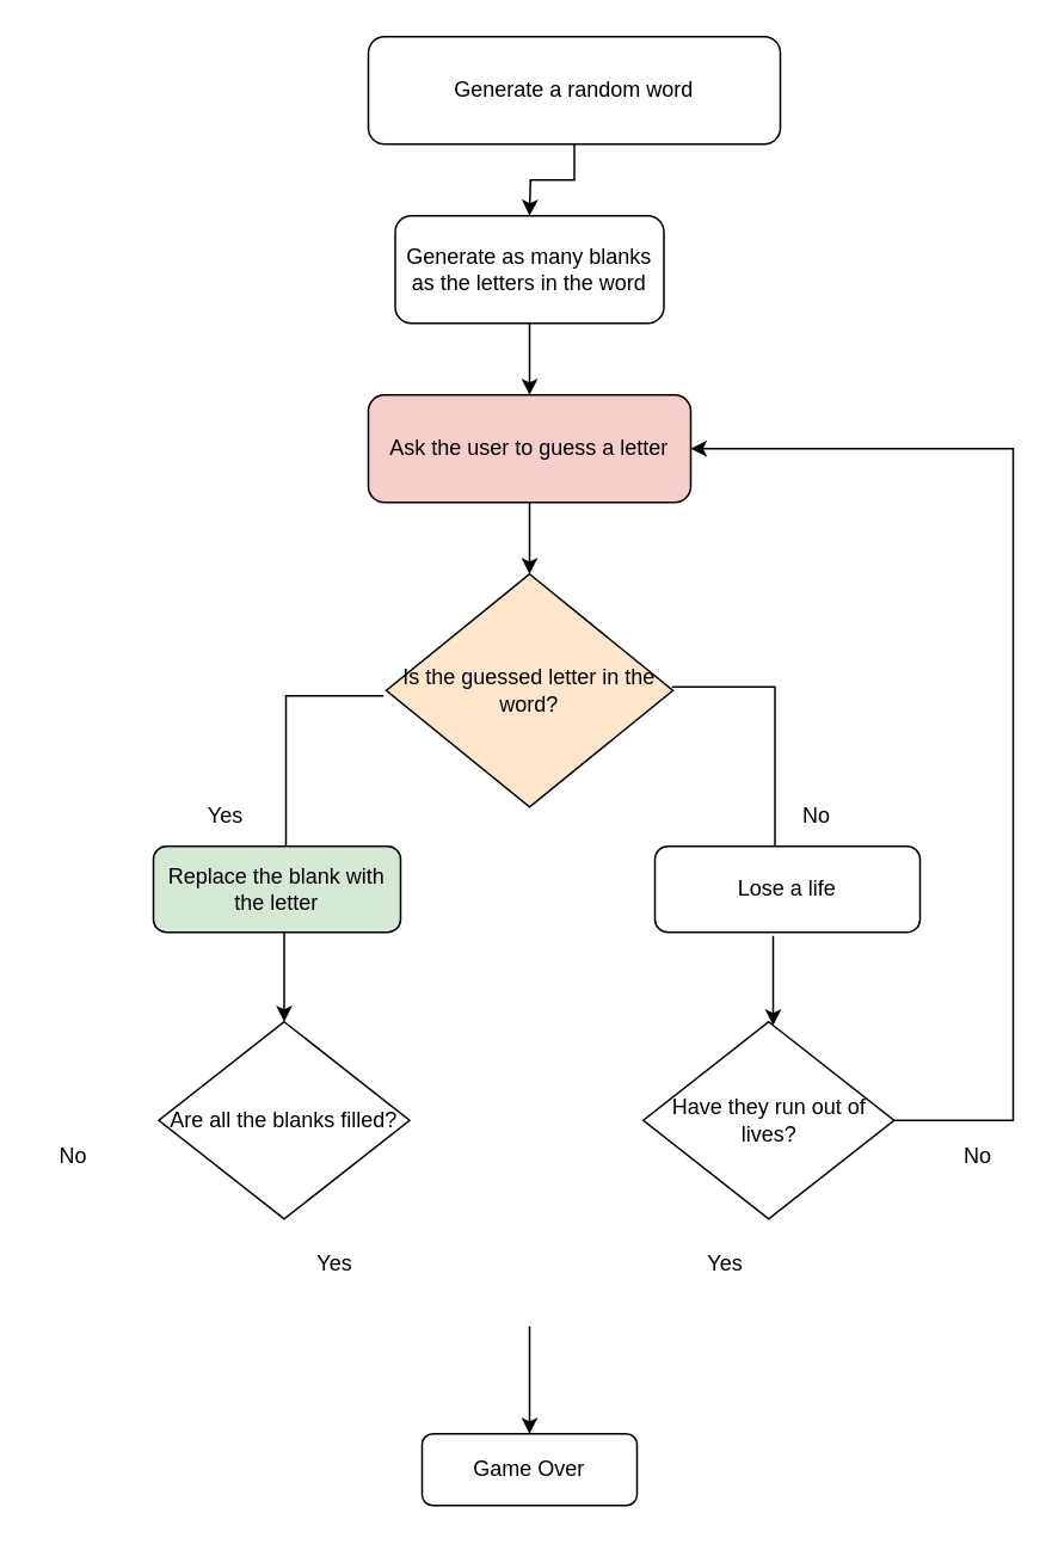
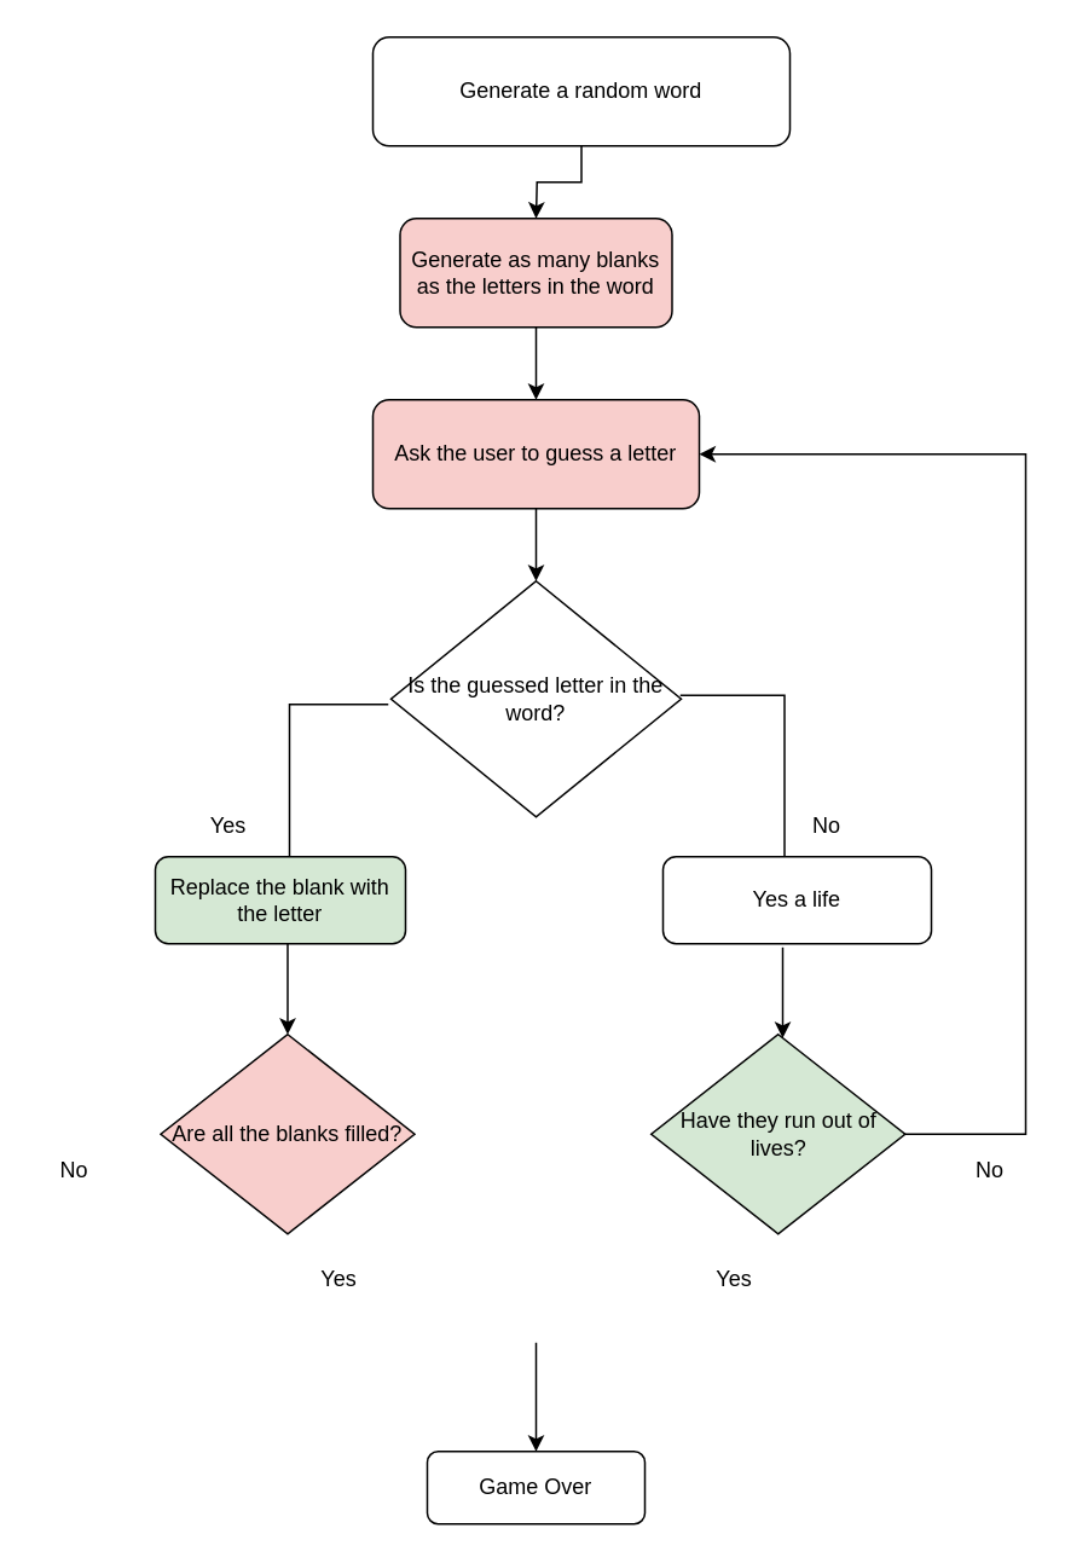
  <mxCell id="0" />
  <mxCell id="1" parent="0" />
  <mxCell id="2" style="edgeStyle=orthogonalEdgeStyle;rounded=0;orthogonalLoop=1;jettySize=auto;html=1;exitX=0.5;exitY=1;exitDx=0;exitDy=0;" parent="1" source="3" edge="1"><mxGeometry relative="1" as="geometry"><mxPoint x="295" y="120" as="targetPoint" /></mxGeometry></mxCell>
  <mxCell id="3" value="Generate a random word" style="rounded=1;whiteSpace=wrap;html=1;" parent="1" vertex="1"><mxGeometry x="205" y="20" width="230" height="60" as="geometry" /></mxCell>
  <mxCell id="4" style="edgeStyle=orthogonalEdgeStyle;rounded=0;orthogonalLoop=1;jettySize=auto;html=1;exitX=0.5;exitY=1;exitDx=0;exitDy=0;" parent="1" source="5" edge="1"><mxGeometry relative="1" as="geometry"><mxPoint x="295" y="220" as="targetPoint" /></mxGeometry></mxCell>
- <mxCell id="5" value="Generate as many blanks as the letters in the word" style="rounded=1;whiteSpace=wrap;html=1;" parent="1" vertex="1"><mxGeometry x="220" y="120" width="150" height="60" as="geometry" /></mxCell>
+ <mxCell id="5" value="Generate as many blanks as the letters in the word" style="rounded=1;whiteSpace=wrap;html=1;fillColor=#f8cecc;" parent="1" vertex="1"><mxGeometry x="220" y="120" width="150" height="60" as="geometry" /></mxCell>
  <mxCell id="6" style="edgeStyle=orthogonalEdgeStyle;rounded=0;orthogonalLoop=1;jettySize=auto;html=1;exitX=0.5;exitY=1;exitDx=0;exitDy=0;" parent="1" source="7" edge="1"><mxGeometry relative="1" as="geometry"><mxPoint x="295" y="320" as="targetPoint" /></mxGeometry></mxCell>
  <mxCell id="7" value="Ask the user to guess a letter" style="rounded=1;whiteSpace=wrap;html=1;fillColor=#f8cecc;" parent="1" vertex="1"><mxGeometry x="205" y="220" width="180" height="60" as="geometry" /></mxCell>
- <mxCell id="8" value="Is the guessed letter in the word?" style="rhombus;whiteSpace=wrap;html=1;rotation=0;fillColor=#ffe6cc;" parent="1" vertex="1"><mxGeometry x="215" y="320" width="160" height="130" as="geometry" /></mxCell>
+ <mxCell id="8" value="Is the guessed letter in the word?" style="rhombus;whiteSpace=wrap;html=1;rotation=0;" parent="1" vertex="1"><mxGeometry x="215" y="320" width="160" height="130" as="geometry" /></mxCell>
  <mxCell id="9" value="" style="shape=partialRectangle;whiteSpace=wrap;html=1;top=0;left=0;fillColor=none;rotation=-90;" parent="1" vertex="1"><mxGeometry x="358.5" y="399.5" width="90" height="57" as="geometry" /></mxCell>
  <mxCell id="10" value="" style="shape=partialRectangle;whiteSpace=wrap;html=1;top=0;left=0;fillColor=none;rotation=-180;" parent="1" vertex="1"><mxGeometry x="159" y="388" width="54" height="84" as="geometry" /></mxCell>
  <mxCell id="11" style="edgeStyle=orthogonalEdgeStyle;rounded=0;orthogonalLoop=1;jettySize=auto;html=1;exitX=0.5;exitY=1;exitDx=0;exitDy=0;" parent="1" edge="1"><mxGeometry relative="1" as="geometry"><mxPoint x="158" y="570" as="targetPoint" /><mxPoint x="158" y="520" as="sourcePoint" /></mxGeometry></mxCell>
  <mxCell id="12" value="Replace the blank with the letter" style="rounded=1;whiteSpace=wrap;html=1;fillColor=#d5e8d4;" parent="1" vertex="1"><mxGeometry x="85" y="472" width="138" height="48" as="geometry" /></mxCell>
- <mxCell id="13" value="Lose a life" style="rounded=1;whiteSpace=wrap;html=1;" parent="1" vertex="1"><mxGeometry x="365" y="472" width="148" height="48" as="geometry" /></mxCell>
+ <mxCell id="13" value="Yes a life" style="rounded=1;whiteSpace=wrap;html=1;" parent="1" vertex="1"><mxGeometry x="365" y="472" width="148" height="48" as="geometry" /></mxCell>
  <mxCell id="14" style="edgeStyle=orthogonalEdgeStyle;rounded=0;orthogonalLoop=1;jettySize=auto;html=1;exitX=0.5;exitY=1;exitDx=0;exitDy=0;" parent="1" edge="1"><mxGeometry relative="1" as="geometry"><mxPoint x="431" y="572" as="targetPoint" /><mxPoint x="431" y="522" as="sourcePoint" /></mxGeometry></mxCell>
- <mxCell id="15" value="Are all the blanks filled?" style="rhombus;whiteSpace=wrap;html=1;rotation=0;" parent="1" vertex="1"><mxGeometry x="88" y="570" width="140" height="110" as="geometry" /></mxCell>
- <mxCell id="16" value="Have they run out of lives?" style="rhombus;whiteSpace=wrap;html=1;rotation=0;" parent="1" vertex="1"><mxGeometry x="358.5" y="570" width="140" height="110" as="geometry" /></mxCell>
+ <mxCell id="15" value="Are all the blanks filled?" style="rhombus;whiteSpace=wrap;html=1;rotation=0;fillColor=#f8cecc;" parent="1" vertex="1"><mxGeometry x="88" y="570" width="140" height="110" as="geometry" /></mxCell>
+ <mxCell id="16" value="Have they run out of lives?" style="rhombus;whiteSpace=wrap;html=1;rotation=0;fillColor=#d5e8d4;" parent="1" vertex="1"><mxGeometry x="358.5" y="570" width="140" height="110" as="geometry" /></mxCell>
  <mxCell id="17" style="edgeStyle=orthogonalEdgeStyle;rounded=0;orthogonalLoop=1;jettySize=auto;html=1;entryX=1;entryY=0.5;entryDx=0;entryDy=0;" parent="1" target="7" edge="1"><mxGeometry relative="1" as="geometry"><mxPoint x="475" y="250" as="targetPoint" /><mxPoint x="497.773" y="625" as="sourcePoint" /><Array as="points"><mxPoint x="565" y="625" /><mxPoint x="565" y="250" /></Array></mxGeometry></mxCell>
  <mxCell id="18" value="No" style="text;html=1;align=center;verticalAlign=middle;resizable=0;points=[];autosize=1;strokeColor=none;fillColor=none;" parent="1" vertex="1"><mxGeometry x="20" y="630" width="40" height="30" as="geometry" /></mxCell>
  <mxCell id="19" value="No" style="text;html=1;align=center;verticalAlign=middle;resizable=0;points=[];autosize=1;strokeColor=none;fillColor=none;" parent="1" vertex="1"><mxGeometry x="525" y="630" width="40" height="30" as="geometry" /></mxCell>
  <mxCell id="20" value="Yes" style="text;html=1;align=center;verticalAlign=middle;resizable=0;points=[];autosize=1;strokeColor=none;fillColor=none;" parent="1" vertex="1"><mxGeometry x="166" y="690" width="40" height="30" as="geometry" /></mxCell>
  <mxCell id="21" value="Yes" style="text;html=1;align=center;verticalAlign=middle;resizable=0;points=[];autosize=1;strokeColor=none;fillColor=none;" parent="1" vertex="1"><mxGeometry x="383.5" y="690" width="40" height="30" as="geometry" /></mxCell>
  <mxCell id="22" value="Yes" style="text;html=1;align=center;verticalAlign=middle;resizable=0;points=[];autosize=1;strokeColor=none;fillColor=none;" parent="1" vertex="1"><mxGeometry x="105" y="440" width="40" height="30" as="geometry" /></mxCell>
  <mxCell id="23" value="No" style="text;html=1;align=center;verticalAlign=middle;resizable=0;points=[];autosize=1;strokeColor=none;fillColor=none;" parent="1" vertex="1"><mxGeometry x="435" y="440" width="40" height="30" as="geometry" /></mxCell>
  <mxCell id="24" value="Game Over" style="rounded=1;whiteSpace=wrap;html=1;" parent="1" vertex="1"><mxGeometry x="235" y="800" width="120" height="40" as="geometry" /></mxCell>
  <mxCell id="25" value="" style="endArrow=classic;html=1;rounded=0;entryX=0.5;entryY=0;entryDx=0;entryDy=0;entryPerimeter=0;" parent="1" target="24" edge="1"><mxGeometry width="50" height="50" relative="1" as="geometry"><mxPoint x="295" y="740" as="sourcePoint" /><mxPoint x="305" y="790" as="targetPoint" /></mxGeometry></mxCell>
